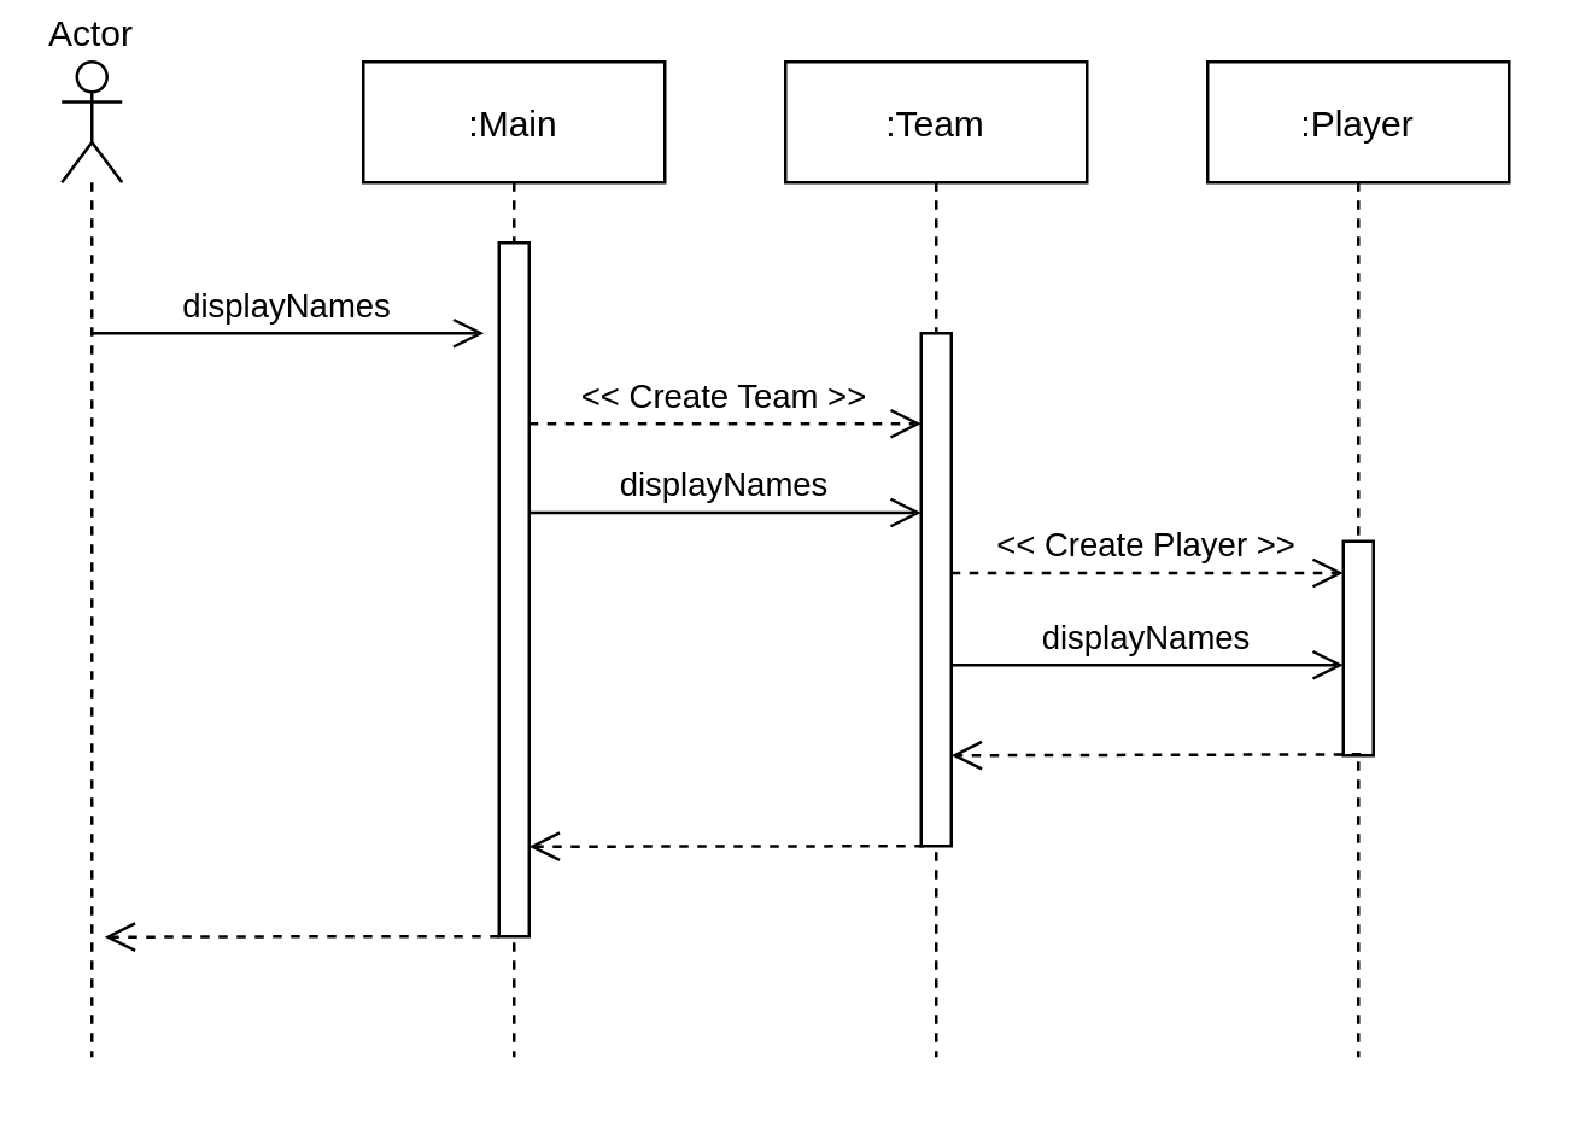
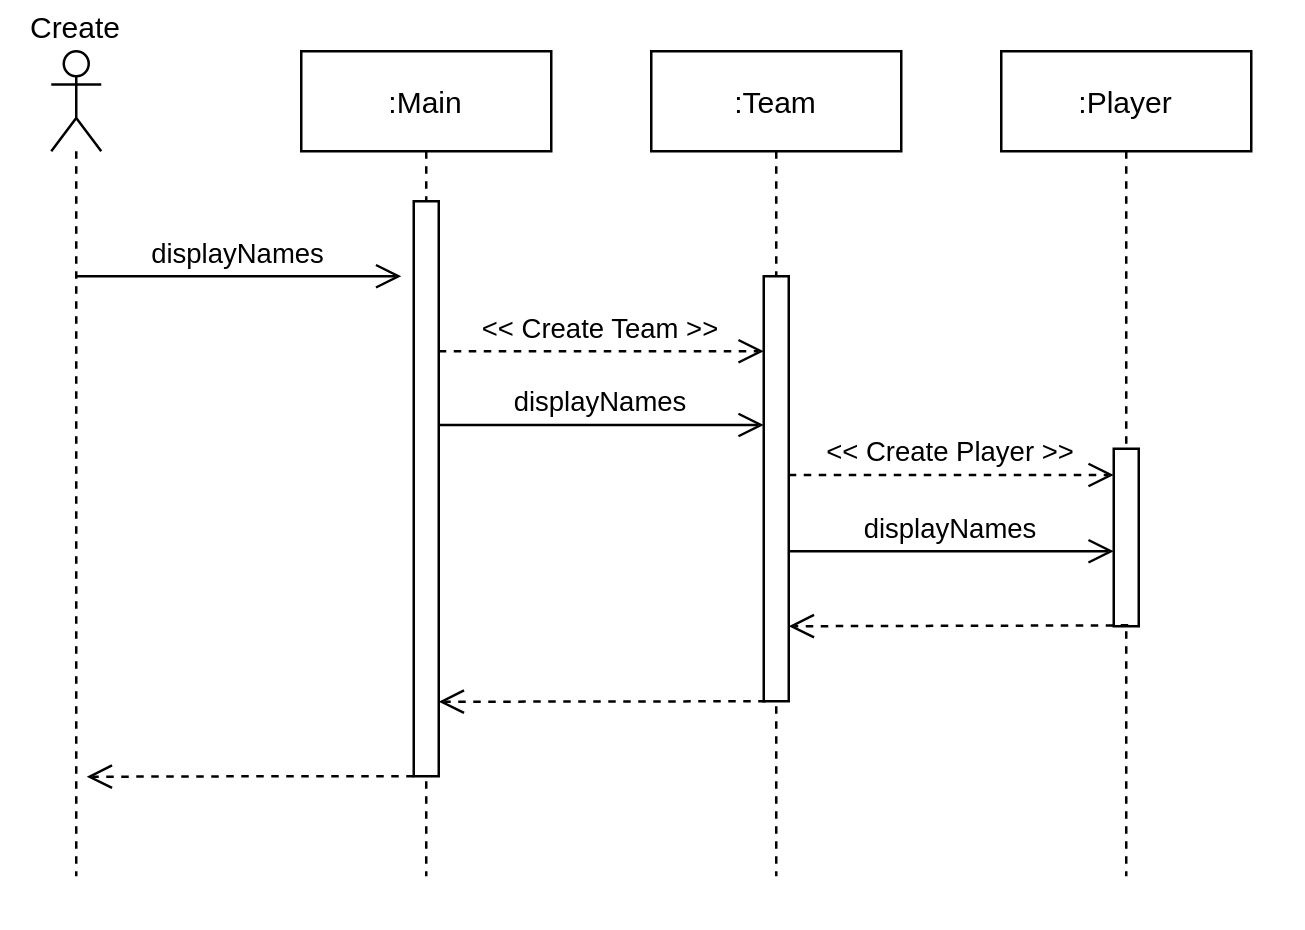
  <mxCell id="0" />
  <mxCell id="1" parent="0" />
  <mxCell id="2" value="displayNames" style="verticalAlign=bottom;endArrow=open;endSize=8;shadow=0;strokeWidth=1;" edge="1" parent="1"><mxGeometry relative="1" as="geometry"><mxPoint x="445" y="220" as="targetPoint" /><mxPoint x="315" y="220" as="sourcePoint" /></mxGeometry></mxCell>
  <mxCell id="3" value=":Main" style="shape=umlLifeline;perimeter=lifelinePerimeter;container=1;collapsible=0;recursiveResize=0;rounded=0;shadow=0;strokeWidth=1;" parent="1" vertex="1"><mxGeometry x="120" y="20" width="100" height="330" as="geometry" /></mxCell>
  <mxCell id="4" value="" style="points=[];perimeter=orthogonalPerimeter;rounded=0;shadow=0;strokeWidth=1;" vertex="1" parent="3"><mxGeometry x="45" y="60" width="10" height="230" as="geometry" /></mxCell>
  <mxCell id="5" value="&lt;&lt; Create Team &gt;&gt;" style="verticalAlign=bottom;endArrow=open;endSize=8;shadow=0;strokeWidth=1;dashed=1;" edge="1" parent="3"><mxGeometry relative="1" as="geometry"><mxPoint x="185" y="120" as="targetPoint" /><mxPoint x="55" y="120" as="sourcePoint" /><Array as="points" /></mxGeometry></mxCell>
  <mxCell id="6" value=":Team" style="shape=umlLifeline;perimeter=lifelinePerimeter;container=1;collapsible=0;recursiveResize=0;rounded=0;shadow=0;strokeWidth=1;" parent="1" vertex="1"><mxGeometry x="260" y="20" width="100" height="330" as="geometry" /></mxCell>
  <mxCell id="7" value="" style="points=[];perimeter=orthogonalPerimeter;rounded=0;shadow=0;strokeWidth=1;" parent="6" vertex="1"><mxGeometry x="45" y="90" width="10" height="170" as="geometry" /></mxCell>
  <mxCell id="8" value="displayNames" style="verticalAlign=bottom;endArrow=open;endSize=8;shadow=0;strokeWidth=1;" parent="1" edge="1"><mxGeometry relative="1" as="geometry"><mxPoint x="305" y="169.5" as="targetPoint" /><mxPoint x="175" y="169.5" as="sourcePoint" /><Array as="points" /></mxGeometry></mxCell>
  <mxCell id="9" value=":Player" style="shape=umlLifeline;perimeter=lifelinePerimeter;container=1;collapsible=0;recursiveResize=0;rounded=0;shadow=0;strokeWidth=1;" vertex="1" parent="1"><mxGeometry x="400" y="20" width="100" height="330" as="geometry" /></mxCell>
  <mxCell id="10" value="" style="points=[];perimeter=orthogonalPerimeter;rounded=0;shadow=0;strokeWidth=1;" vertex="1" parent="9"><mxGeometry x="45" y="159" width="10" height="71" as="geometry" /></mxCell>
  <mxCell id="11" value="&lt;&lt; Create Player &gt;&gt;" style="verticalAlign=bottom;endArrow=open;endSize=8;shadow=0;strokeWidth=1;dashed=1;" edge="1" parent="9"><mxGeometry relative="1" as="geometry"><mxPoint x="45" y="169.5" as="targetPoint" /><mxPoint x="-85" y="169.5" as="sourcePoint" /><Array as="points" /></mxGeometry></mxCell>
  <mxCell id="12" value="" style="verticalAlign=bottom;endArrow=open;endSize=8;exitX=0.58;exitY=0.995;shadow=0;strokeWidth=1;exitDx=0;exitDy=0;exitPerimeter=0;dashed=1;" edge="1" parent="1" source="10"><mxGeometry relative="1" as="geometry"><mxPoint x="315" y="250" as="targetPoint" /><mxPoint x="387.5" y="239" as="sourcePoint" /></mxGeometry></mxCell>
- <mxCell id="13" value="Actor" style="shape=umlLifeline;participant=umlActor;perimeter=lifelinePerimeter;whiteSpace=wrap;html=1;container=1;collapsible=0;recursiveResize=0;verticalAlign=bottom;spacingTop=36;outlineConnect=0;size=40;align=center;labelPosition=center;verticalLabelPosition=top;" vertex="1" parent="1"><mxGeometry x="20" y="20" width="20" height="330" as="geometry" /></mxCell>
+ <mxCell id="13" value="Create" style="shape=umlLifeline;participant=umlActor;perimeter=lifelinePerimeter;whiteSpace=wrap;html=1;container=1;collapsible=0;recursiveResize=0;verticalAlign=bottom;spacingTop=36;outlineConnect=0;size=40;align=center;labelPosition=center;verticalLabelPosition=top;" vertex="1" parent="1"><mxGeometry x="20" y="20" width="20" height="330" as="geometry" /></mxCell>
  <mxCell id="14" value="displayNames" style="verticalAlign=bottom;endArrow=open;endSize=8;shadow=0;strokeWidth=1;" edge="1" parent="1"><mxGeometry relative="1" as="geometry"><mxPoint x="160" y="110" as="targetPoint" /><mxPoint x="30" y="110" as="sourcePoint" /></mxGeometry></mxCell>
  <mxCell id="15" value="" style="verticalAlign=bottom;endArrow=open;endSize=8;exitX=0.58;exitY=0.995;shadow=0;strokeWidth=1;exitDx=0;exitDy=0;exitPerimeter=0;dashed=1;" edge="1" parent="1"><mxGeometry relative="1" as="geometry"><mxPoint x="175" y="280.2" as="targetPoint" /><mxPoint x="305.8" y="280" as="sourcePoint" /></mxGeometry></mxCell>
  <mxCell id="16" value="" style="verticalAlign=bottom;endArrow=open;endSize=8;exitX=0.58;exitY=0.995;shadow=0;strokeWidth=1;exitDx=0;exitDy=0;exitPerimeter=0;dashed=1;" edge="1" parent="1"><mxGeometry relative="1" as="geometry"><mxPoint x="34.2" y="310.2" as="targetPoint" /><mxPoint x="165" y="310" as="sourcePoint" /><Array as="points"><mxPoint x="105" y="310" /></Array></mxGeometry></mxCell>
